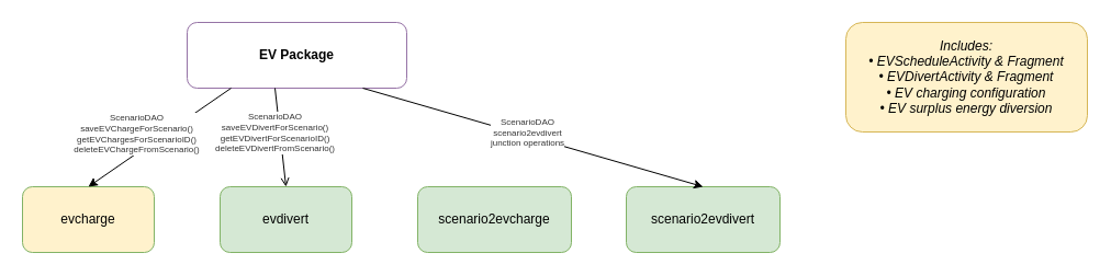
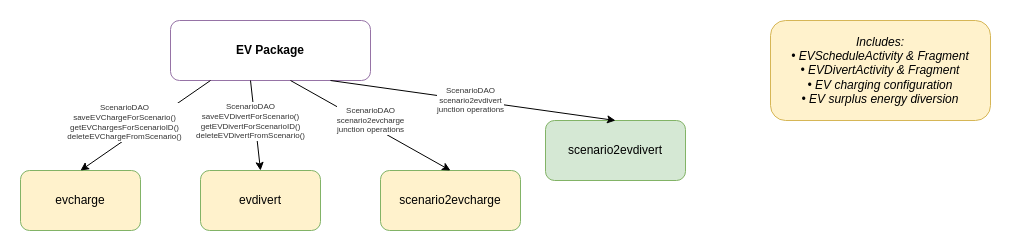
  <mxCell id="0" />
  <mxCell id="1" parent="0" />
  <mxCell id="2" value="EV Package" style="rounded=1;whiteSpace=wrap;html=1;fillColor=#ffffff;strokeColor=#9673A6;fontColor=#000000;fontStyle=1;" vertex="1" parent="1"><mxGeometry x="170" y="20" width="200" height="60" as="geometry" /></mxCell>
  <mxCell id="3" value="evcharge" style="rounded=1;whiteSpace=wrap;html=1;fillColor=#fff2cc;strokeColor=#82B366;fontColor=#000000;" vertex="1" parent="1"><mxGeometry x="20" y="170" width="120" height="60" as="geometry" /></mxCell>
- <mxCell id="4" value="evdivert" style="rounded=1;whiteSpace=wrap;html=1;fillColor=#D5E8D4;strokeColor=#82B366;fontColor=#000000;" vertex="1" parent="1"><mxGeometry x="200" y="170" width="120" height="60" as="geometry" /></mxCell>
- <mxCell id="5" value="scenario2evcharge" style="rounded=1;whiteSpace=wrap;html=1;fillColor=#D5E8D4;strokeColor=#82B366;fontColor=#000000;" vertex="1" parent="1"><mxGeometry x="380" y="170" width="140" height="60" as="geometry" /></mxCell>
- <mxCell id="6" value="scenario2evdivert" style="rounded=1;whiteSpace=wrap;html=1;fillColor=#D5E8D4;strokeColor=#82B366;fontColor=#000000;" vertex="1" parent="1"><mxGeometry x="570" y="170" width="140" height="60" as="geometry" /></mxCell>
+ <mxCell id="4" value="evdivert" style="rounded=1;whiteSpace=wrap;html=1;fillColor=#fff2cc;strokeColor=#82B366;fontColor=#000000;" vertex="1" parent="1"><mxGeometry x="200" y="170" width="120" height="60" as="geometry" /></mxCell>
+ <mxCell id="5" value="scenario2evcharge" style="rounded=1;whiteSpace=wrap;html=1;fillColor=#fff2cc;strokeColor=#82B366;fontColor=#000000;" vertex="1" parent="1"><mxGeometry x="380" y="170" width="140" height="60" as="geometry" /></mxCell>
+ <mxCell id="6" value="scenario2evdivert" style="rounded=1;whiteSpace=wrap;html=1;fillColor=#D5E8D4;strokeColor=#82B366;fontColor=#000000;" vertex="1" parent="1"><mxGeometry x="545" y="120" width="140" height="60" as="geometry" /></mxCell>
  <mxCell id="7" value="" style="endArrow=classic;html=1;rounded=1;exitX=0.2;exitY=1;exitDx=0;exitDy=0;entryX=0.5;entryY=0;entryDx=0;entryDy=0;" edge="1" parent="1" source="2" target="3"><mxGeometry width="50" height="50" relative="1" as="geometry"><mxPoint x="370" y="370" as="sourcePoint" /><mxPoint x="420" y="320" as="targetPoint" /></mxGeometry></mxCell>
  <mxCell id="8" value="ScenarioDAO&#10;saveEVChargeForScenario()&#10;getEVChargesForScenarioID()&#10;deleteEVChargeFromScenario()" style="edgeLabel;html=1;align=center;verticalAlign=middle;resizable=0;points=[];fontSize=8;fontColor=#333333;" vertex="1" connectable="0" parent="7"><mxGeometry x="-0.2" y="1" relative="1" as="geometry"><mxPoint x="-35" y="5" as="offset" /></mxGeometry></mxCell>
- <mxCell id="9" value="" style="endArrow=open;html=1;rounded=1;exitX=0.4;exitY=1;exitDx=0;exitDy=0;entryX=0.5;entryY=0;entryDx=0;entryDy=0;" edge="1" parent="1" source="2" target="4"><mxGeometry width="50" height="50" relative="1" as="geometry"><mxPoint x="370" y="370" as="sourcePoint" /><mxPoint x="420" y="320" as="targetPoint" /></mxGeometry></mxCell>
+ <mxCell id="9" value="" style="endArrow=classic;html=1;rounded=1;exitX=0.4;exitY=1;exitDx=0;exitDy=0;entryX=0.5;entryY=0;entryDx=0;entryDy=0;" edge="1" parent="1" source="2" target="4"><mxGeometry width="50" height="50" relative="1" as="geometry"><mxPoint x="370" y="370" as="sourcePoint" /><mxPoint x="420" y="320" as="targetPoint" /></mxGeometry></mxCell>
  <mxCell id="10" value="ScenarioDAO&#10;saveEVDivertForScenario()&#10;getEVDivertForScenarioID()&#10;deleteEVDivertFromScenario()" style="edgeLabel;html=1;align=center;verticalAlign=middle;resizable=0;points=[];fontSize=8;fontColor=#333333;" vertex="1" connectable="0" parent="9"><mxGeometry x="-0.2" y="1" relative="1" as="geometry"><mxPoint x="-5" y="5" as="offset" /></mxGeometry></mxCell>
+ <mxCell id="11" value="" style="endArrow=classic;html=1;rounded=1;exitX=0.6;exitY=1;exitDx=0;exitDy=0;entryX=0.5;entryY=0;entryDx=0;entryDy=0;" edge="1" parent="1" source="2" target="5"><mxGeometry width="50" height="50" relative="1" as="geometry"><mxPoint x="370" y="370" as="sourcePoint" /><mxPoint x="420" y="320" as="targetPoint" /></mxGeometry></mxCell>
+ <mxCell id="12" value="ScenarioDAO&#10;scenario2evcharge&#10;junction operations" style="edgeLabel;html=1;align=center;verticalAlign=middle;resizable=0;points=[];fontSize=8;fontColor=#333333;" vertex="1" connectable="0" parent="11"><mxGeometry x="-0.2" y="1" relative="1" as="geometry"><mxPoint x="15" y="5" as="offset" /></mxGeometry></mxCell>
  <mxCell id="13" value="" style="endArrow=classic;html=1;rounded=1;exitX=0.8;exitY=1;exitDx=0;exitDy=0;entryX=0.5;entryY=0;entryDx=0;entryDy=0;" edge="1" parent="1" source="2" target="6"><mxGeometry width="50" height="50" relative="1" as="geometry"><mxPoint x="370" y="370" as="sourcePoint" /><mxPoint x="420" y="320" as="targetPoint" /></mxGeometry></mxCell>
  <mxCell id="14" value="ScenarioDAO&#10;scenario2evdivert&#10;junction operations" style="edgeLabel;html=1;align=center;verticalAlign=middle;resizable=0;points=[];fontSize=8;fontColor=#333333;" vertex="1" connectable="0" parent="13"><mxGeometry x="-0.2" y="1" relative="1" as="geometry"><mxPoint x="25" y="5" as="offset" /></mxGeometry></mxCell>
  <mxCell id="15" value="Includes:&#10;• EVScheduleActivity &amp; Fragment&#10;• EVDivertActivity &amp; Fragment&#10;• EV charging configuration&#10;• EV surplus energy diversion" style="rounded=1;whiteSpace=wrap;html=1;fillColor=#FFF2CC;strokeColor=#D6B656;fontColor=#000000;fontStyle=2;" vertex="1" parent="1"><mxGeometry x="770" y="20" width="220" height="100" as="geometry" /></mxCell>
